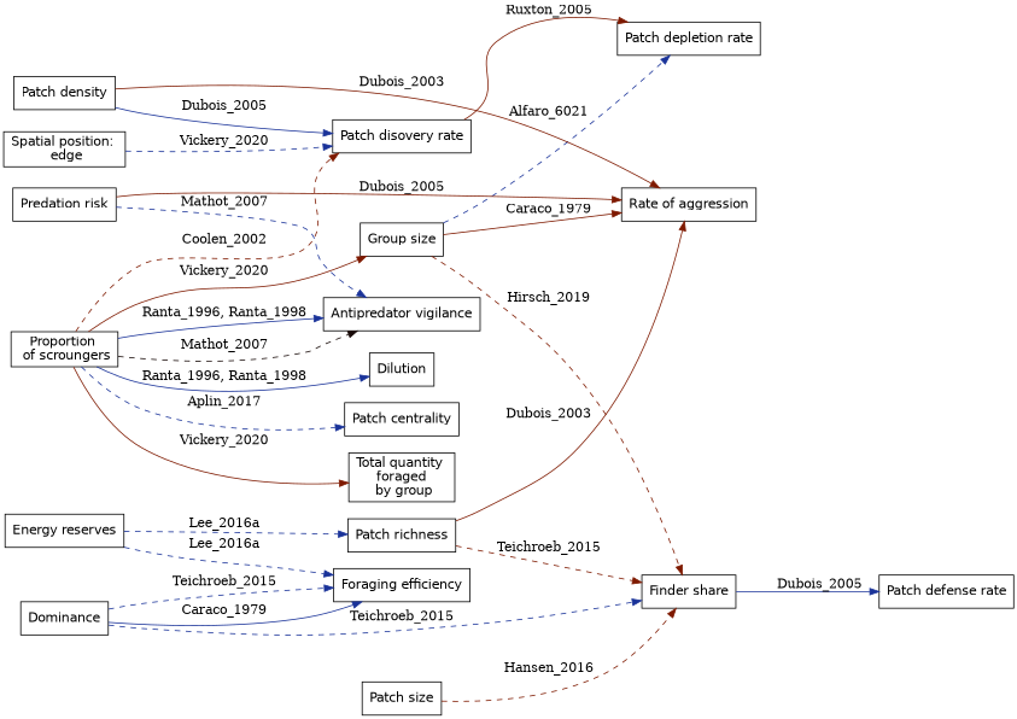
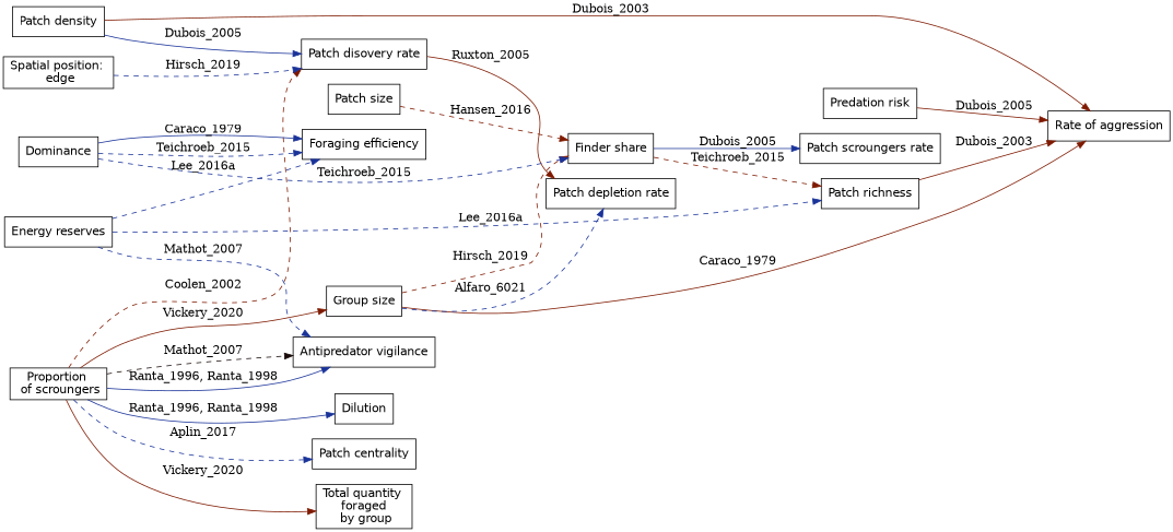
  digraph {
    fontsize=12
    rankdir=LR
    node [fontname=Helvetica shape=box]
    edge [color="#1A3399" style=dashed]
    n1 [label="Proportion \n of scroungers"]
    n2 [label="Group size"]
    n3 [label="Antipredator vigilance"]
    n4 [label=Dilution]
    n5 [label="Patch disovery rate"]
    n6 [label="Patch centrality"]
    n7 [label="Total quantity \n foraged \n by group"]
    n8 [label="Rate of aggression"]
    n9 [label="Finder share"]
    n10 [label="Patch depletion rate"]
-   n11 [label="Patch defense rate"]
+   n11 [label="Patch scroungers rate"]
    n12 [label="Predation risk"]
    n13 [label="Foraging efficiency"]
    n14 [label="Patch density"]
    n15 [label="Patch richness"]
    n16 [label="Patch size"]
    n17 [label="Spatial position: \n edge"]
    n18 [label=Dominance]
    n19 [label="Energy reserves"]
    subgraph sub_1 {
      rank=same
      n1
    }
    n1 -> n2 [color="#7E1900" label=Vickery_2020 style=solid]
    n1 -> n3 [label="Ranta_1996, Ranta_1998" style=solid]
    n1 -> n3 [color="#180B09" label=Mathot_2007]
    n1 -> n4 [label="Ranta_1996, Ranta_1998" style=solid]
    n1 -> n5 [color="#7E1900" label=Coolen_2002]
    n1 -> n6 [label=Aplin_2017]
    n1 -> n7 [color="#7E1900" label=Vickery_2020 style=solid]
    n2 -> n8 [color="#7E1900" label=Caraco_1979 style=solid]
    n2 -> n9 [color="#7E1900" label=Hirsch_2019]
    n2 -> n10 [label=Alfaro_6021]
    n5 -> n10 [color="#7E1900" label=Ruxton_2005 style=solid]
    n9 -> n11 [label=Dubois_2005 style=solid]
-   n12 -> n3 [label=Mathot_2007]
+   n19 -> n3 [label=Mathot_2007]
    n12 -> n8 [color="#7E1900" label=Dubois_2005 style=solid]
    n14 -> n5 [label=Dubois_2005 style=solid]
    n14 -> n8 [color="#7E1900" label=Dubois_2003 style=solid]
    n15 -> n8 [color="#7E1900" label=Dubois_2003 style=solid]
-   n15 -> n9 [color="#7E1900" label=Teichroeb_2015]
+   n9 -> n15 [color="#7E1900" label=Teichroeb_2015]
    n16 -> n9 [color="#7E1900" label=Hansen_2016]
-   n17 -> n5 [label=Vickery_2020]
+   n17 -> n5 [label=Hirsch_2019]
    n18 -> n9 [label=Teichroeb_2015]
    n18 -> n13 [label=Caraco_1979 style=solid]
    n18 -> n13 [label=Teichroeb_2015]
    n19 -> n13 [label=Lee_2016a]
    n19 -> n15 [label=Lee_2016a]
  }
